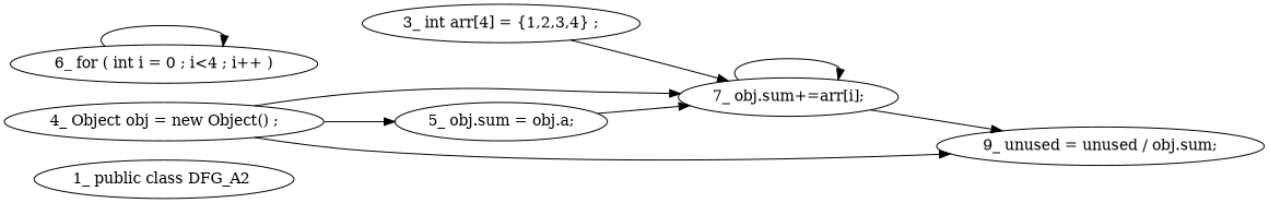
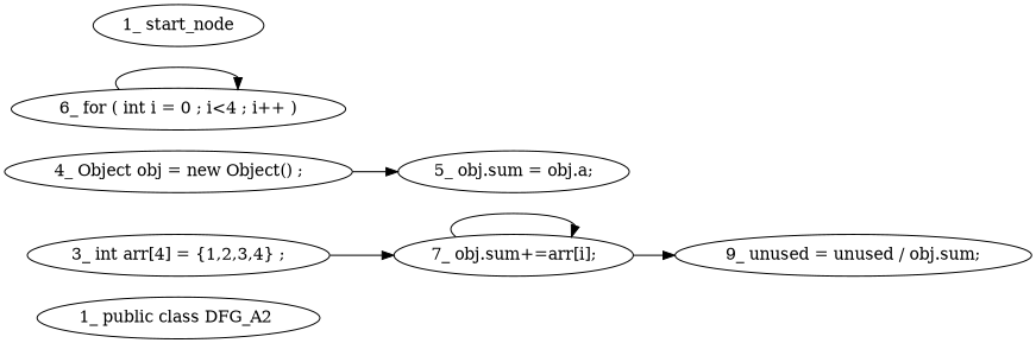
  digraph {
    rankdir=LR
    node [type_label=expression_statement]
    edge [used_def="obj.sum"]
    n1 [label="1_\ public\ class\ DFG_A2\ " type_label=class_declaration]
    n2 [label="3_\ int\ arr\[4\]\ =\ \{1,2,3,4\}\ ;" type_label=local_declaration]
    n3 [label="7_\ obj\.sum\+=arr\[i\];"]
    n4 [label="9_\ unused\ =\ unused\ /\ obj\.sum;"]
    n5 [label="4_\ Object\ obj\ =\ new\ Object\(\)\ ;" type_label=local_declaration]
    n6 [label="5_\ obj\.sum\ =\ obj\.a;"]
    n7 [label="6_\ for\ \(\ int\ i\ =\ 0\ ;\ i<4\ ;\ i\+\+\ \)" type_label=for]
+   n8 [label="1_\ start_node" type_label=start]
    n2 -> n3 [used_def=arr]
    n3 -> n3
    n3 -> n4
-   n5 -> n3
-   n5 -> n4
    n5 -> n6 [used_def="obj.a"]
-   n6 -> n3
    n7 -> n7 [used_def=i]
  }
